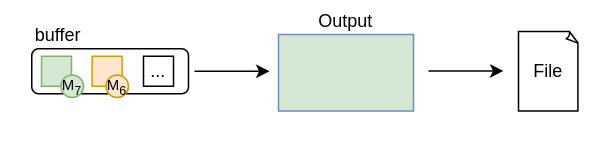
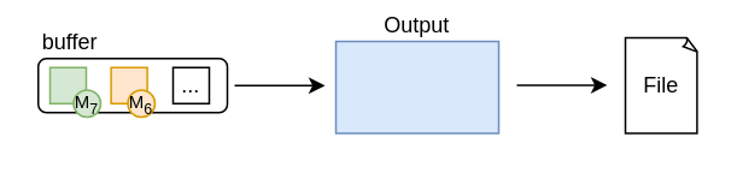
  <mxCell id="0" />
  <mxCell id="1" parent="0" />
- <mxCell id="2" value="Output" style="rounded=0;whiteSpace=wrap;html=1;fillColor=#d5e8d4;strokeColor=#6c8ebf;verticalAlign=bottom;labelPosition=center;verticalLabelPosition=top;align=center;" parent="1" vertex="1"><mxGeometry x="185" y="22.51" width="90" height="51" as="geometry" /></mxCell>
+ <mxCell id="2" value="Output" style="rounded=0;whiteSpace=wrap;html=1;fillColor=#dae8fc;strokeColor=#6c8ebf;verticalAlign=bottom;labelPosition=center;verticalLabelPosition=top;align=center;" parent="1" vertex="1"><mxGeometry x="185" y="22.51" width="90" height="51" as="geometry" /></mxCell>
  <mxCell id="3" value="" style="endArrow=classic;html=1;rounded=0;" parent="1" edge="1"><mxGeometry width="50" height="50" relative="1" as="geometry"><mxPoint x="129" y="47" as="sourcePoint" /><mxPoint x="179" y="47" as="targetPoint" /></mxGeometry></mxCell>
  <mxCell id="4" value="buffer" style="rounded=1;whiteSpace=wrap;html=1;verticalAlign=bottom;labelPosition=center;verticalLabelPosition=top;align=left;" vertex="1" parent="1"><mxGeometry x="20.5" y="32" width="104.5" height="30" as="geometry" /></mxCell>
  <mxCell id="5" value="..." style="rounded=0;whiteSpace=wrap;html=1;" vertex="1" parent="1"><mxGeometry x="95" y="37" width="20" height="20" as="geometry" /></mxCell>
  <mxCell id="6" value="" style="rounded=0;whiteSpace=wrap;html=1;fillColor=#d5e8d4;strokeColor=#82b366;labelPosition=center;verticalLabelPosition=middle;align=center;verticalAlign=middle;" vertex="1" parent="1"><mxGeometry x="27" y="37" width="20" height="20" as="geometry" /></mxCell>
  <mxCell id="7" value="M&lt;sub&gt;7&lt;/sub&gt;" style="ellipse;whiteSpace=wrap;html=1;aspect=fixed;fontSize=10;strokeWidth=1;spacing=0;verticalAlign=middle;fillColor=#d5e8d4;strokeColor=#82b366;" vertex="1" parent="1"><mxGeometry x="40" y="49.51" width="15" height="15" as="geometry" /></mxCell>
  <mxCell id="8" value="" style="rounded=0;whiteSpace=wrap;html=1;fillColor=#ffe6cc;strokeColor=#d79b00;labelPosition=center;verticalLabelPosition=middle;align=center;verticalAlign=middle;" vertex="1" parent="1"><mxGeometry x="60.75" y="37" width="20" height="20" as="geometry" /></mxCell>
  <mxCell id="9" value="M&lt;sub&gt;6&lt;/sub&gt;" style="ellipse;whiteSpace=wrap;html=1;aspect=fixed;fontSize=10;strokeWidth=1;spacing=0;verticalAlign=middle;fillColor=#ffe6cc;strokeColor=#d79b00;" vertex="1" parent="1"><mxGeometry x="70" y="49.51" width="15" height="15" as="geometry" /></mxCell>
  <mxCell id="10" value="" style="endArrow=classic;html=1;rounded=0;" edge="1" parent="1"><mxGeometry width="50" height="50" relative="1" as="geometry"><mxPoint x="285" y="46.8" as="sourcePoint" /><mxPoint x="335" y="46.8" as="targetPoint" /></mxGeometry></mxCell>
  <mxCell id="11" value="File" style="whiteSpace=wrap;html=1;shape=mxgraph.basic.document" vertex="1" parent="1"><mxGeometry x="345" y="20.5" width="40" height="53.01" as="geometry" /></mxCell>
